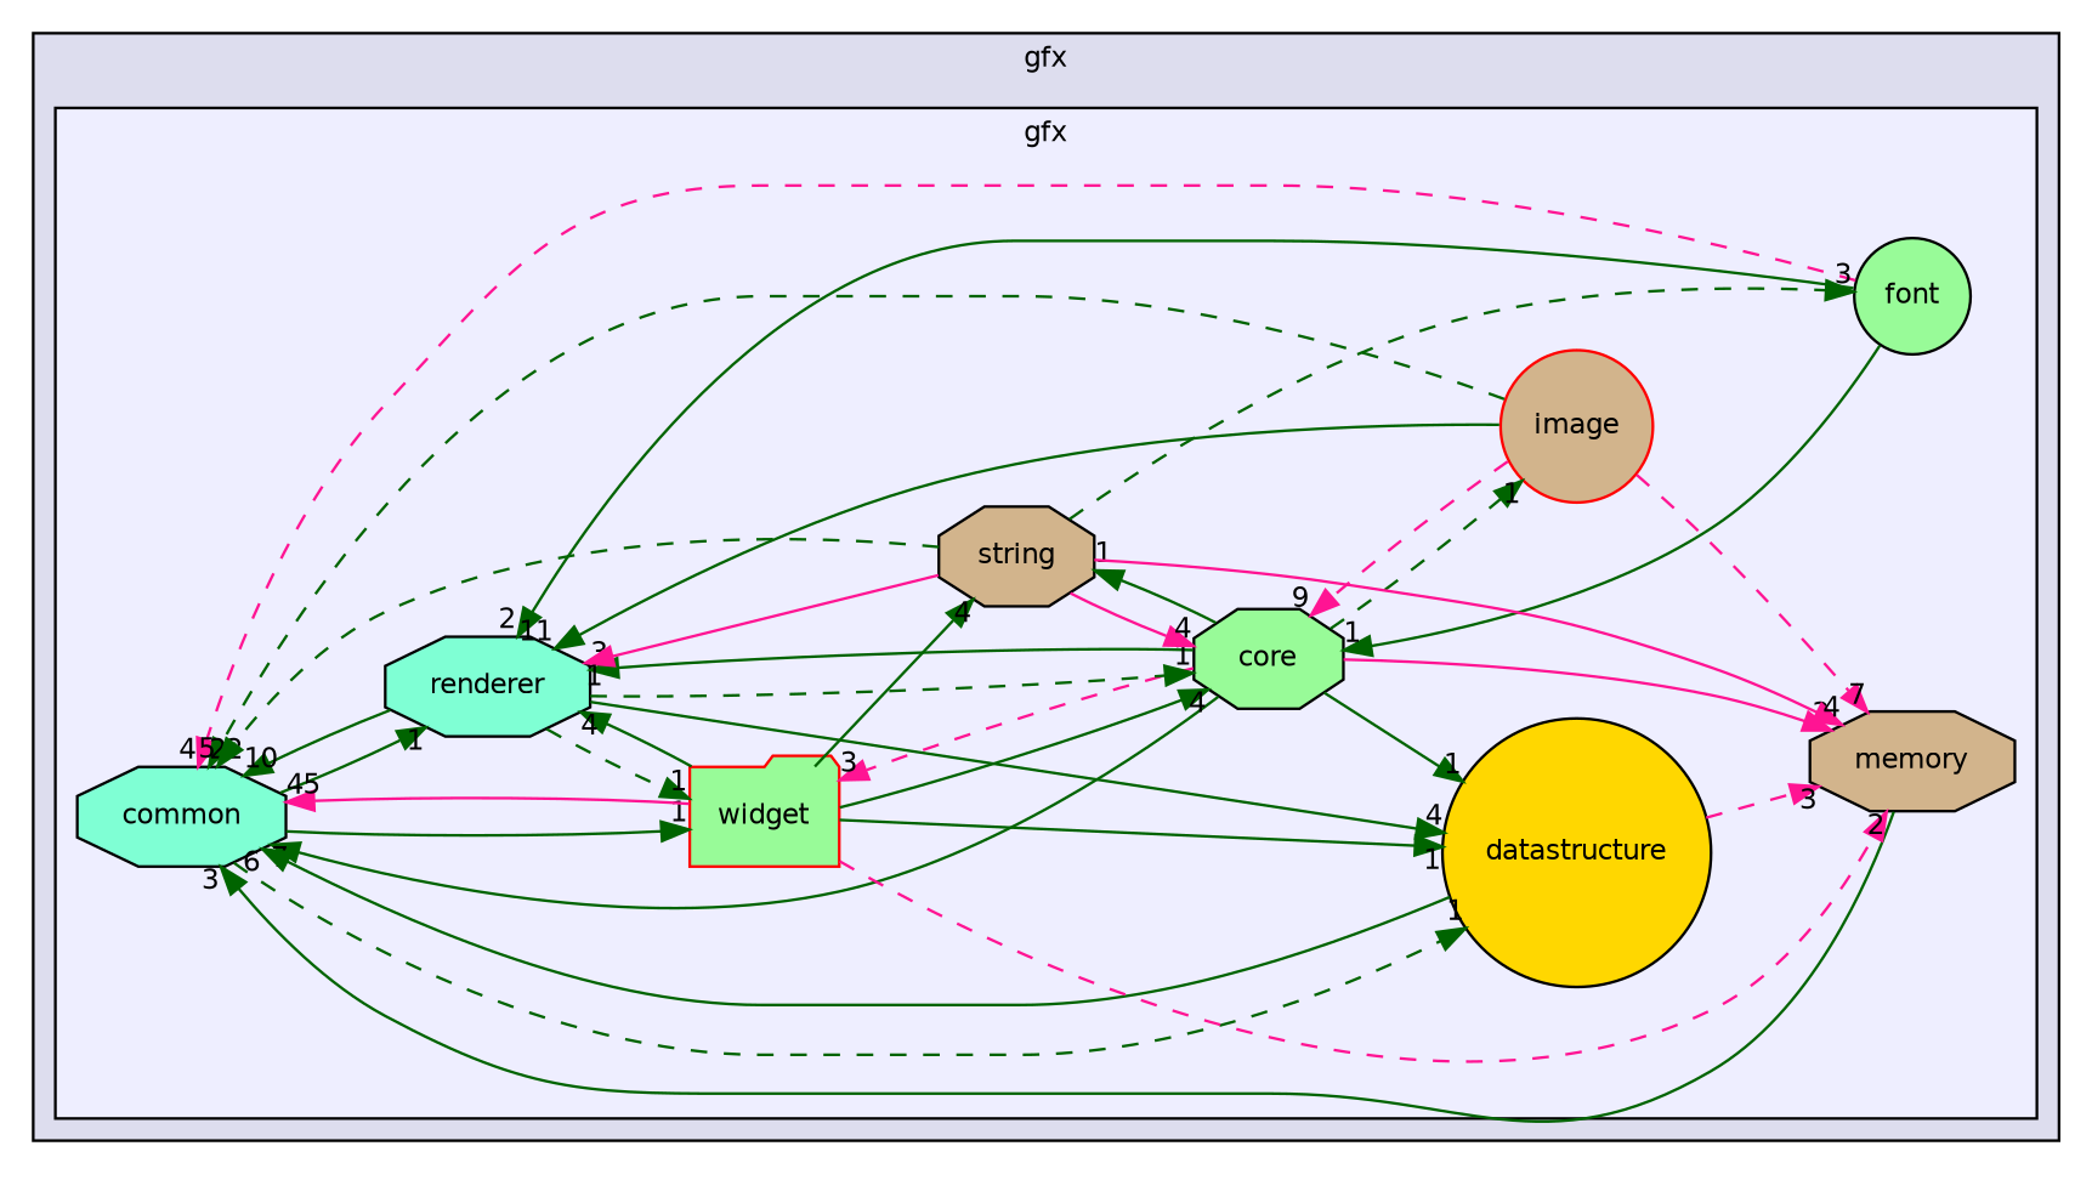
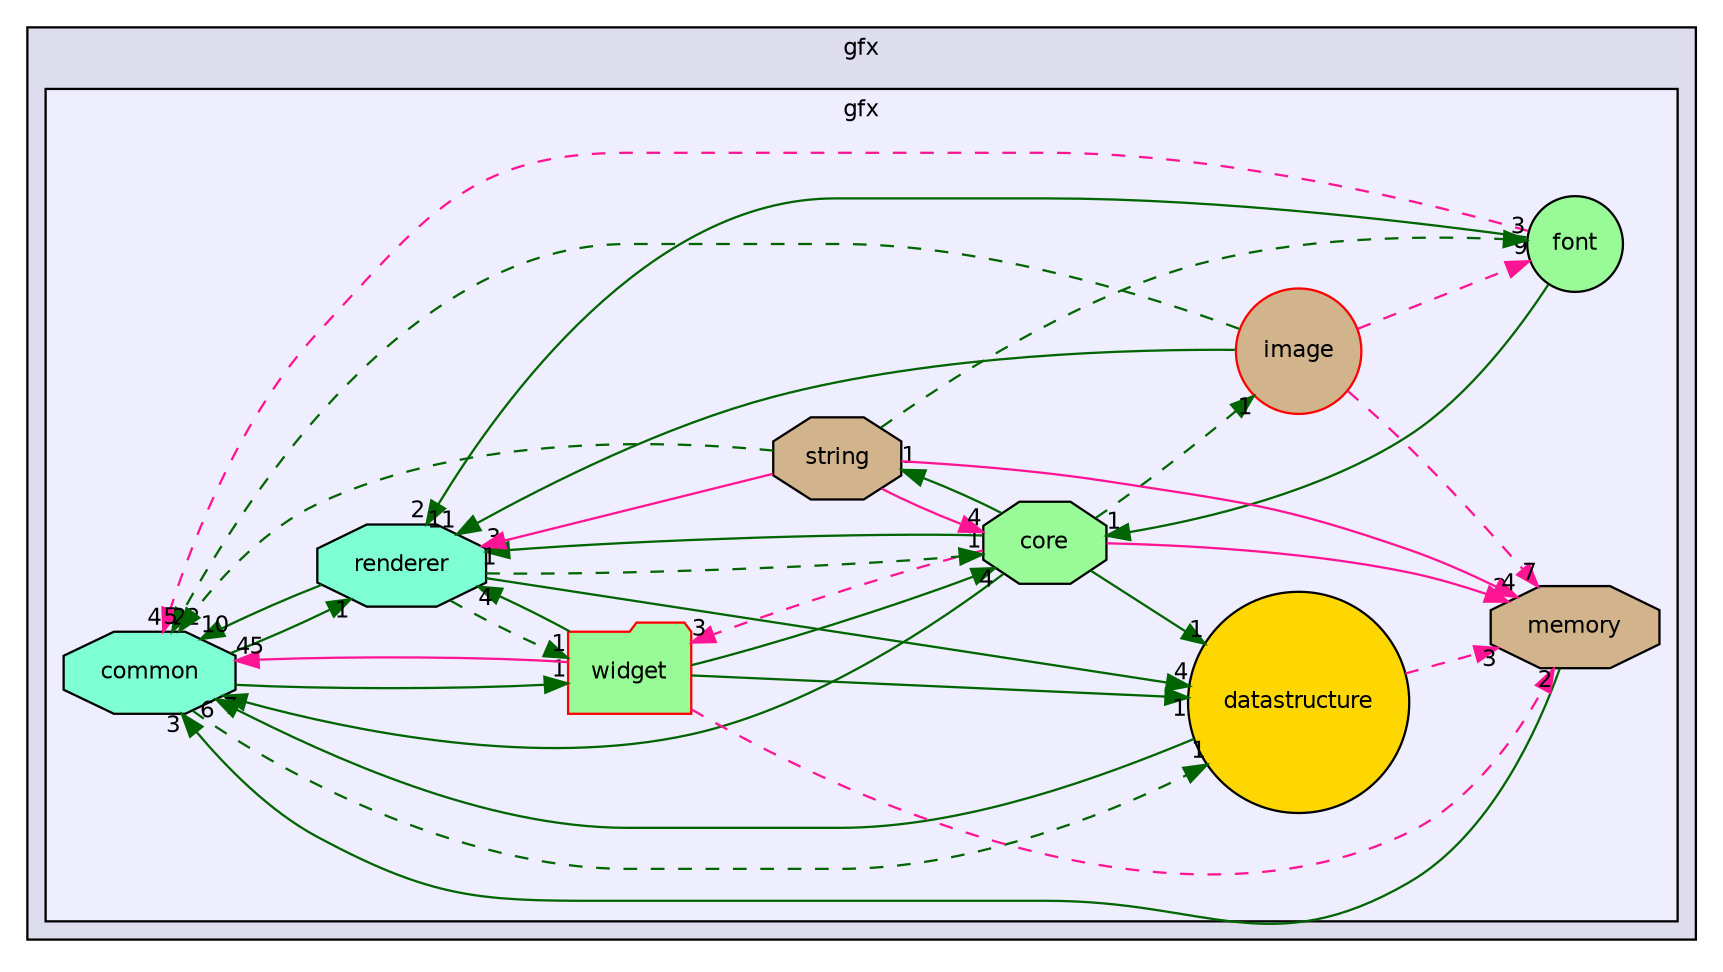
  digraph {
    compound=true
    fontname="DejaVu Sans"
    rankdir=LR
    node [color=black fillcolor=palegreen fontname="DejaVu Sans" fontsize=10 shape=octagon style=filled]
    edge [color=darkgreen fontname="DejaVu Sans" headlabel=1 labeldistance=1.5 labelfontname=Helvetica labelfontsize=10 style=solid]
    n1 [fillcolor=aquamarine label=common]
    n2 [label=core]
    n3 [fillcolor=gold label=datastructure shape=circle]
    n4 [label=font shape=circle]
    n5 [color=red fillcolor=tan label=image shape=circle]
    n6 [fillcolor=tan label=memory]
    n7 [fillcolor=aquamarine label=renderer]
    n8 [fillcolor=tan label=string]
    n9 [color=red label=widget shape=folder]
    subgraph cluster_1 {
      bgcolor="#ddddee"
      fontsize=10
      label=gfx
      pencolor=black
      subgraph cluster_2 {
        bgcolor="#eeeeff"
        fontsize=10
        label=gfx
        pencolor=black
        n1
        n2
        n3
        n4
        n5
        n6
        n7
        n8
        n9
      }
    }
    n1 -> n3 [style=dashed]
    n1 -> n7
    n1 -> n9
    n2 -> n1 [headlabel=7]
    n2 -> n3
    n2 -> n5 [style=dashed]
    n2 -> n6 [color=deeppink headlabel=3]
    n2 -> n7 [headlabel=3]
    n2 -> n8
    n2 -> n9 [color=deeppink headlabel=3 style=dashed]
    n3 -> n1 [headlabel=6]
    n3 -> n6 [color=deeppink headlabel=3 style=dashed]
    n4 -> n1 [color=deeppink headlabel=4 style=dashed]
    n4 -> n2
    n4 -> n7 [headlabel=2]
    n5 -> n1 [headlabel=22 style=dashed]
-   n5 -> n2 [color=deeppink headlabel=9 style=dashed]
+   n5 -> n4 [color=deeppink headlabel=9 style=dashed]
    n5 -> n6 [color=deeppink headlabel=7 style=dashed]
    n5 -> n7 [headlabel=11]
    n6 -> n1 [headlabel=3]
    n7 -> n1 [headlabel=10]
    n7 -> n2 [style=dashed]
    n7 -> n3 [headlabel=4]
    n7 -> n9 [style=dashed]
    n8 -> n1 [headlabel=5 style=dashed]
    n8 -> n2 [color=deeppink headlabel=4]
    n8 -> n4 [headlabel=3 style=dashed]
    n8 -> n6 [color=deeppink headlabel=4]
    n8 -> n7 [color=deeppink]
    n9 -> n1 [color=deeppink headlabel=45]
    n9 -> n2 [headlabel=4]
    n9 -> n3
    n9 -> n6 [color=deeppink headlabel=2 style=dashed]
    n9 -> n7 [headlabel=4]
-   n9 -> n8 [headlabel=4]
  }
